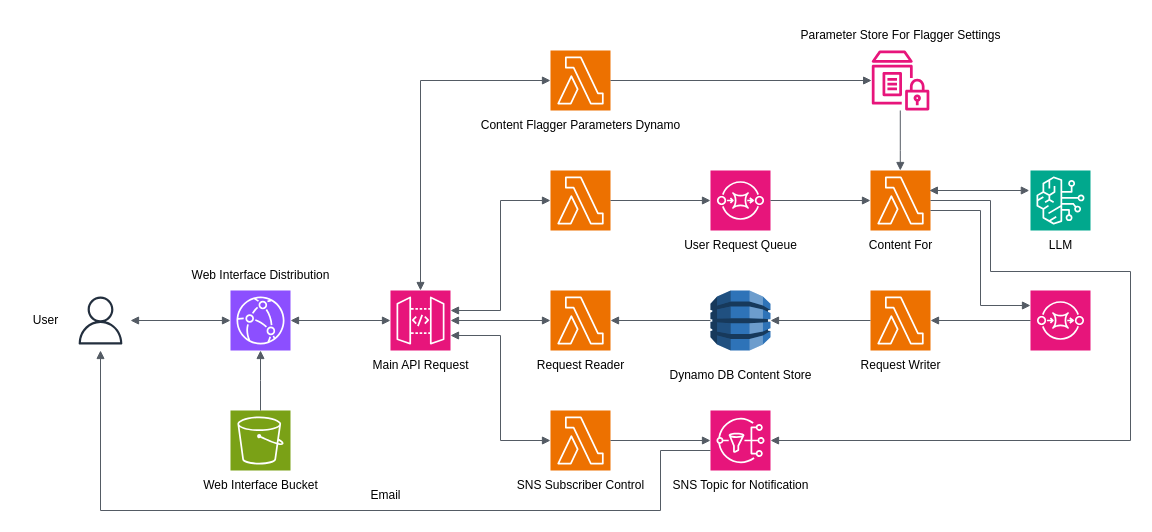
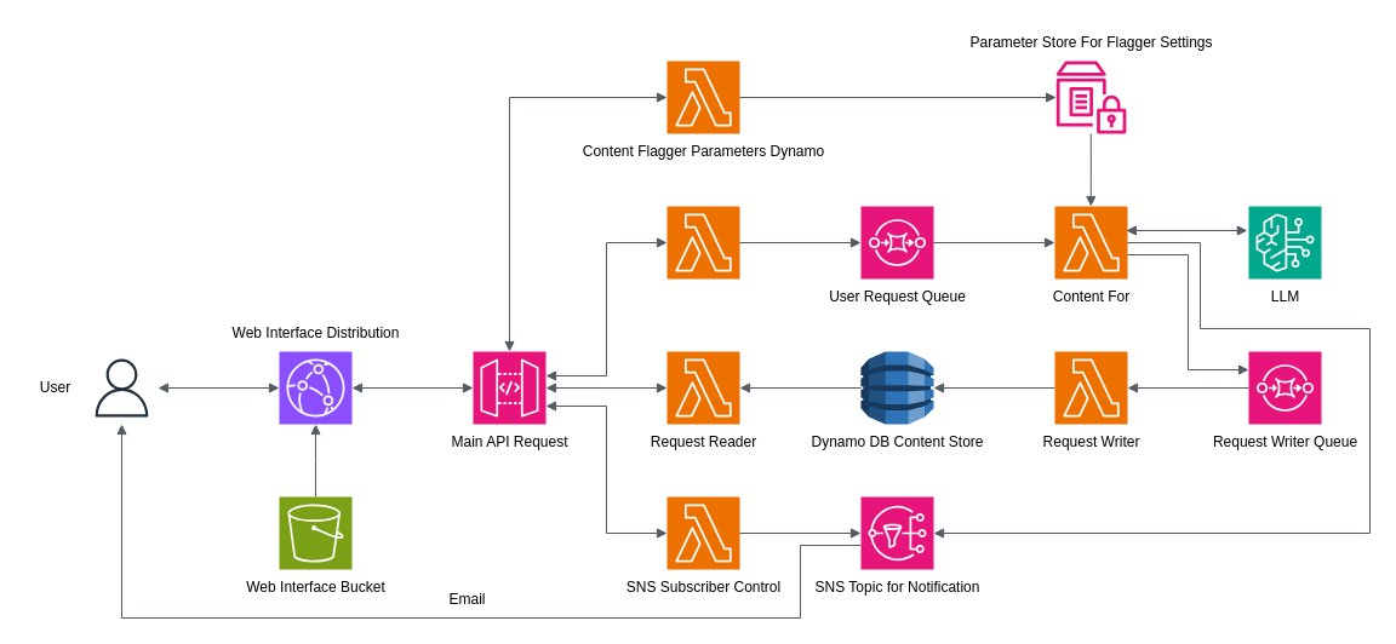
  <mxCell id="0" />
  <mxCell id="1" parent="0" />
  <mxCell id="2" value="" style="sketch=0;points=[[0,0,0],[0.25,0,0],[0.5,0,0],[0.75,0,0],[1,0,0],[0,1,0],[0.25,1,0],[0.5,1,0],[0.75,1,0],[1,1,0],[0,0.25,0],[0,0.5,0],[0,0.75,0],[1,0.25,0],[1,0.5,0],[1,0.75,0]];outlineConnect=0;fontColor=#232F3E;fillColor=#E7157B;strokeColor=#ffffff;dashed=0;verticalLabelPosition=bottom;verticalAlign=top;align=center;html=1;fontSize=12;fontStyle=0;aspect=fixed;shape=mxgraph.aws4.resourceIcon;resIcon=mxgraph.aws4.api_gateway;" vertex="1" parent="1"><mxGeometry x="390" y="290" width="60" height="60" as="geometry" /></mxCell>
  <mxCell id="3" value="" style="sketch=0;points=[[0,0,0],[0.25,0,0],[0.5,0,0],[0.75,0,0],[1,0,0],[0,1,0],[0.25,1,0],[0.5,1,0],[0.75,1,0],[1,1,0],[0,0.25,0],[0,0.5,0],[0,0.75,0],[1,0.25,0],[1,0.5,0],[1,0.75,0]];outlineConnect=0;fontColor=#232F3E;fillColor=#8C4FFF;strokeColor=#ffffff;dashed=0;verticalLabelPosition=bottom;verticalAlign=top;align=center;html=1;fontSize=12;fontStyle=0;aspect=fixed;shape=mxgraph.aws4.resourceIcon;resIcon=mxgraph.aws4.cloudfront;" vertex="1" parent="1"><mxGeometry x="230" y="290" width="60" height="60" as="geometry" /></mxCell>
  <mxCell id="4" value="" style="sketch=0;points=[[0,0,0],[0.25,0,0],[0.5,0,0],[0.75,0,0],[1,0,0],[0,1,0],[0.25,1,0],[0.5,1,0],[0.75,1,0],[1,1,0],[0,0.25,0],[0,0.5,0],[0,0.75,0],[1,0.25,0],[1,0.5,0],[1,0.75,0]];outlineConnect=0;fontColor=#232F3E;fillColor=#7AA116;strokeColor=#ffffff;dashed=0;verticalLabelPosition=bottom;verticalAlign=top;align=center;html=1;fontSize=12;fontStyle=0;aspect=fixed;shape=mxgraph.aws4.resourceIcon;resIcon=mxgraph.aws4.s3;" vertex="1" parent="1"><mxGeometry x="230" y="410" width="60" height="60" as="geometry" /></mxCell>
  <mxCell id="5" value="" style="edgeStyle=orthogonalEdgeStyle;html=1;endArrow=none;elbow=vertical;startArrow=block;startFill=1;strokeColor=#545B64;rounded=0;exitX=0.5;exitY=1;exitDx=0;exitDy=0;exitPerimeter=0;entryX=0.5;entryY=0;entryDx=0;entryDy=0;entryPerimeter=0;" edge="1" parent="1" source="3" target="4"><mxGeometry width="100" relative="1" as="geometry"><mxPoint x="370" y="300" as="sourcePoint" /><mxPoint x="170" y="430" as="targetPoint" /><Array as="points"><mxPoint x="260" y="380" /><mxPoint x="260" y="380" /></Array></mxGeometry></mxCell>
  <mxCell id="6" value="" style="edgeStyle=orthogonalEdgeStyle;html=1;endArrow=block;elbow=vertical;startArrow=block;startFill=1;endFill=1;strokeColor=#545B64;rounded=0;entryX=0;entryY=0.5;entryDx=0;entryDy=0;entryPerimeter=0;" edge="1" parent="1" source="3" target="2"><mxGeometry width="100" relative="1" as="geometry"><mxPoint x="370" y="300" as="sourcePoint" /><mxPoint x="470" y="300" as="targetPoint" /></mxGeometry></mxCell>
  <mxCell id="7" value="" style="sketch=0;outlineConnect=0;fontColor=#232F3E;gradientColor=none;strokeColor=#232F3E;fillColor=#ffffff;dashed=0;verticalLabelPosition=bottom;verticalAlign=top;align=center;html=1;fontSize=12;fontStyle=0;aspect=fixed;shape=mxgraph.aws4.resourceIcon;resIcon=mxgraph.aws4.user;" vertex="1" parent="1"><mxGeometry x="70" y="290" width="60" height="60" as="geometry" /></mxCell>
  <mxCell id="8" value="" style="edgeStyle=orthogonalEdgeStyle;html=1;endArrow=block;elbow=vertical;startArrow=block;startFill=1;endFill=1;strokeColor=#545B64;rounded=0;entryX=0;entryY=0.5;entryDx=0;entryDy=0;entryPerimeter=0;" edge="1" parent="1" source="7" target="3"><mxGeometry width="100" relative="1" as="geometry"><mxPoint x="180" y="320" as="sourcePoint" /><mxPoint x="230" y="350" as="targetPoint" /></mxGeometry></mxCell>
  <mxCell id="9" value="" style="sketch=0;points=[[0,0,0],[0.25,0,0],[0.5,0,0],[0.75,0,0],[1,0,0],[0,1,0],[0.25,1,0],[0.5,1,0],[0.75,1,0],[1,1,0],[0,0.25,0],[0,0.5,0],[0,0.75,0],[1,0.25,0],[1,0.5,0],[1,0.75,0]];outlineConnect=0;fontColor=#232F3E;fillColor=#ED7100;strokeColor=#ffffff;dashed=0;verticalLabelPosition=bottom;verticalAlign=top;align=center;html=1;fontSize=12;fontStyle=0;aspect=fixed;shape=mxgraph.aws4.resourceIcon;resIcon=mxgraph.aws4.lambda;" vertex="1" parent="1"><mxGeometry x="550" y="170" width="60" height="60" as="geometry" /></mxCell>
  <mxCell id="10" value="Main API Request" style="text;html=1;align=center;verticalAlign=middle;resizable=0;points=[];autosize=1;strokeColor=none;fillColor=none;" vertex="1" parent="1"><mxGeometry x="360" y="350" width="120" height="30" as="geometry" /></mxCell>
  <mxCell id="11" value="" style="edgeStyle=orthogonalEdgeStyle;html=1;endArrow=block;elbow=vertical;startArrow=block;startFill=1;endFill=1;strokeColor=#545B64;rounded=0;entryX=0;entryY=0.5;entryDx=0;entryDy=0;entryPerimeter=0;" edge="1" parent="1" source="2" target="9"><mxGeometry width="100" relative="1" as="geometry"><mxPoint x="390" y="360" as="sourcePoint" /><mxPoint x="490" y="360" as="targetPoint" /><Array as="points"><mxPoint x="500" y="310" /><mxPoint x="500" y="200" /></Array></mxGeometry></mxCell>
  <mxCell id="12" value="" style="sketch=0;points=[[0,0,0],[0.25,0,0],[0.5,0,0],[0.75,0,0],[1,0,0],[0,1,0],[0.25,1,0],[0.5,1,0],[0.75,1,0],[1,1,0],[0,0.25,0],[0,0.5,0],[0,0.75,0],[1,0.25,0],[1,0.5,0],[1,0.75,0]];outlineConnect=0;fontColor=#232F3E;fillColor=#E7157B;strokeColor=#ffffff;dashed=0;verticalLabelPosition=bottom;verticalAlign=top;align=center;html=1;fontSize=12;fontStyle=0;aspect=fixed;shape=mxgraph.aws4.resourceIcon;resIcon=mxgraph.aws4.sqs;" vertex="1" parent="1"><mxGeometry x="710" y="170" width="60" height="60" as="geometry" /></mxCell>
  <mxCell id="13" value="" style="edgeStyle=orthogonalEdgeStyle;html=1;endArrow=block;elbow=vertical;startArrow=none;endFill=1;strokeColor=#545B64;rounded=0;exitX=1;exitY=0.5;exitDx=0;exitDy=0;exitPerimeter=0;entryX=0;entryY=0.5;entryDx=0;entryDy=0;entryPerimeter=0;" edge="1" parent="1" source="9" target="12"><mxGeometry width="100" relative="1" as="geometry"><mxPoint x="550" y="290" as="sourcePoint" /><mxPoint x="650" y="290" as="targetPoint" /></mxGeometry></mxCell>
  <mxCell id="14" value="User Request Queue" style="text;html=1;align=center;verticalAlign=middle;resizable=0;points=[];autosize=1;strokeColor=none;fillColor=none;" vertex="1" parent="1"><mxGeometry x="670" y="230" width="140" height="30" as="geometry" /></mxCell>
  <mxCell id="15" value="" style="sketch=0;points=[[0,0,0],[0.25,0,0],[0.5,0,0],[0.75,0,0],[1,0,0],[0,1,0],[0.25,1,0],[0.5,1,0],[0.75,1,0],[1,1,0],[0,0.25,0],[0,0.5,0],[0,0.75,0],[1,0.25,0],[1,0.5,0],[1,0.75,0]];outlineConnect=0;fontColor=#232F3E;fillColor=#ED7100;strokeColor=#ffffff;dashed=0;verticalLabelPosition=bottom;verticalAlign=top;align=center;html=1;fontSize=12;fontStyle=0;aspect=fixed;shape=mxgraph.aws4.resourceIcon;resIcon=mxgraph.aws4.lambda;" vertex="1" parent="1"><mxGeometry x="870" y="170" width="60" height="60" as="geometry" /></mxCell>
  <mxCell id="16" value="" style="edgeStyle=orthogonalEdgeStyle;html=1;endArrow=block;elbow=vertical;startArrow=none;endFill=1;strokeColor=#545B64;rounded=0;exitX=1;exitY=0.5;exitDx=0;exitDy=0;exitPerimeter=0;entryX=0;entryY=0.5;entryDx=0;entryDy=0;entryPerimeter=0;" edge="1" parent="1" source="12" target="15"><mxGeometry width="100" relative="1" as="geometry"><mxPoint x="600" y="260" as="sourcePoint" /><mxPoint x="700" y="260" as="targetPoint" /></mxGeometry></mxCell>
  <mxCell id="17" value="Content For" style="text;html=1;align=center;verticalAlign=middle;resizable=0;points=[];autosize=1;strokeColor=none;fillColor=none;" vertex="1" parent="1"><mxGeometry x="845" y="230" width="110" height="30" as="geometry" /></mxCell>
  <mxCell id="18" value="" style="sketch=0;points=[[0,0,0],[0.25,0,0],[0.5,0,0],[0.75,0,0],[1,0,0],[0,1,0],[0.25,1,0],[0.5,1,0],[0.75,1,0],[1,1,0],[0,0.25,0],[0,0.5,0],[0,0.75,0],[1,0.25,0],[1,0.5,0],[1,0.75,0]];outlineConnect=0;fontColor=#232F3E;fillColor=#01A88D;strokeColor=#ffffff;dashed=0;verticalLabelPosition=bottom;verticalAlign=top;align=center;html=1;fontSize=12;fontStyle=0;aspect=fixed;shape=mxgraph.aws4.resourceIcon;resIcon=mxgraph.aws4.bedrock;" vertex="1" parent="1"><mxGeometry x="1030" y="170" width="60" height="60" as="geometry" /></mxCell>
  <mxCell id="19" value="" style="edgeStyle=orthogonalEdgeStyle;html=1;endArrow=block;elbow=vertical;startArrow=block;startFill=1;endFill=1;strokeColor=#545B64;rounded=0;exitX=1;exitY=0.5;exitDx=0;exitDy=0;exitPerimeter=0;entryX=0;entryY=0.5;entryDx=0;entryDy=0;entryPerimeter=0;" edge="1" parent="1"><mxGeometry width="100" relative="1" as="geometry"><mxPoint x="928.84" y="190" as="sourcePoint" /><mxPoint x="1028.84" y="190" as="targetPoint" /></mxGeometry></mxCell>
  <mxCell id="20" value="LLM" style="text;html=1;align=center;verticalAlign=middle;resizable=0;points=[];autosize=1;strokeColor=none;fillColor=none;" vertex="1" parent="1"><mxGeometry x="1035" y="230" width="50" height="30" as="geometry" /></mxCell>
  <mxCell id="21" value="" style="sketch=0;points=[[0,0,0],[0.25,0,0],[0.5,0,0],[0.75,0,0],[1,0,0],[0,1,0],[0.25,1,0],[0.5,1,0],[0.75,1,0],[1,1,0],[0,0.25,0],[0,0.5,0],[0,0.75,0],[1,0.25,0],[1,0.5,0],[1,0.75,0]];outlineConnect=0;fontColor=#232F3E;fillColor=#E7157B;strokeColor=#ffffff;dashed=0;verticalLabelPosition=bottom;verticalAlign=top;align=center;html=1;fontSize=12;fontStyle=0;aspect=fixed;shape=mxgraph.aws4.resourceIcon;resIcon=mxgraph.aws4.sqs;" vertex="1" parent="1"><mxGeometry x="1030" y="290" width="60" height="60" as="geometry" /></mxCell>
  <mxCell id="22" value="" style="sketch=0;outlineConnect=0;fontColor=#232F3E;gradientColor=none;fillColor=#E7157B;strokeColor=none;dashed=0;verticalLabelPosition=bottom;verticalAlign=top;align=center;html=1;fontSize=12;fontStyle=0;aspect=fixed;pointerEvents=1;shape=mxgraph.aws4.parameter_store;" vertex="1" parent="1"><mxGeometry x="871.15" y="50" width="57.69" height="60" as="geometry" /></mxCell>
  <mxCell id="23" value="Parameter Store For Flagger Settings" style="text;html=1;align=center;verticalAlign=middle;resizable=0;points=[];autosize=1;strokeColor=none;fillColor=none;" vertex="1" parent="1"><mxGeometry x="790" y="20" width="220" height="30" as="geometry" /></mxCell>
  <mxCell id="24" value="" style="sketch=0;points=[[0,0,0],[0.25,0,0],[0.5,0,0],[0.75,0,0],[1,0,0],[0,1,0],[0.25,1,0],[0.5,1,0],[0.75,1,0],[1,1,0],[0,0.25,0],[0,0.5,0],[0,0.75,0],[1,0.25,0],[1,0.5,0],[1,0.75,0]];outlineConnect=0;fontColor=#232F3E;fillColor=#ED7100;strokeColor=#ffffff;dashed=0;verticalLabelPosition=bottom;verticalAlign=top;align=center;html=1;fontSize=12;fontStyle=0;aspect=fixed;shape=mxgraph.aws4.resourceIcon;resIcon=mxgraph.aws4.lambda;" vertex="1" parent="1"><mxGeometry x="550" y="50" width="60" height="60" as="geometry" /></mxCell>
  <mxCell id="25" value="" style="edgeStyle=orthogonalEdgeStyle;html=1;endArrow=none;elbow=vertical;startArrow=block;startFill=1;strokeColor=#545B64;rounded=0;" edge="1" parent="1"><mxGeometry width="100" relative="1" as="geometry"><mxPoint x="899.79" y="170" as="sourcePoint" /><mxPoint x="899.79" y="109.986" as="targetPoint" /><Array as="points"><mxPoint x="899.79" y="150" /><mxPoint x="899.79" y="150" /></Array></mxGeometry></mxCell>
  <mxCell id="26" value="" style="edgeStyle=orthogonalEdgeStyle;html=1;endArrow=block;elbow=vertical;startArrow=none;endFill=1;strokeColor=#545B64;rounded=0;exitX=1;exitY=0.5;exitDx=0;exitDy=0;exitPerimeter=0;" edge="1" parent="1" source="24" target="22"><mxGeometry width="100" relative="1" as="geometry"><mxPoint x="720" y="120" as="sourcePoint" /><mxPoint x="820" y="120" as="targetPoint" /></mxGeometry></mxCell>
  <mxCell id="27" value="" style="edgeStyle=orthogonalEdgeStyle;html=1;endArrow=block;elbow=vertical;startArrow=block;startFill=1;endFill=1;strokeColor=#545B64;rounded=0;entryX=0;entryY=0.5;entryDx=0;entryDy=0;entryPerimeter=0;exitX=0.5;exitY=0;exitDx=0;exitDy=0;exitPerimeter=0;" edge="1" parent="1" source="2" target="24"><mxGeometry width="100" relative="1" as="geometry"><mxPoint x="410" y="100" as="sourcePoint" /><mxPoint x="510" y="100" as="targetPoint" /></mxGeometry></mxCell>
  <mxCell id="28" value="Content Flagger Parameters Dynamo" style="text;html=1;align=center;verticalAlign=middle;resizable=0;points=[];autosize=1;strokeColor=none;fillColor=none;" vertex="1" parent="1"><mxGeometry x="470" y="110" width="220" height="30" as="geometry" /></mxCell>
  <mxCell id="29" value="" style="sketch=0;points=[[0,0,0],[0.25,0,0],[0.5,0,0],[0.75,0,0],[1,0,0],[0,1,0],[0.25,1,0],[0.5,1,0],[0.75,1,0],[1,1,0],[0,0.25,0],[0,0.5,0],[0,0.75,0],[1,0.25,0],[1,0.5,0],[1,0.75,0]];outlineConnect=0;fontColor=#232F3E;fillColor=#ED7100;strokeColor=#ffffff;dashed=0;verticalLabelPosition=bottom;verticalAlign=top;align=center;html=1;fontSize=12;fontStyle=0;aspect=fixed;shape=mxgraph.aws4.resourceIcon;resIcon=mxgraph.aws4.lambda;" vertex="1" parent="1"><mxGeometry x="550" y="290" width="60" height="60" as="geometry" /></mxCell>
  <mxCell id="30" value="" style="edgeStyle=orthogonalEdgeStyle;html=1;endArrow=block;elbow=vertical;startArrow=block;startFill=1;endFill=1;strokeColor=#545B64;rounded=0;entryX=0;entryY=0.5;entryDx=0;entryDy=0;entryPerimeter=0;" edge="1" parent="1" source="2" target="29"><mxGeometry width="100" relative="1" as="geometry"><mxPoint x="620" y="230" as="sourcePoint" /><mxPoint x="720" y="230" as="targetPoint" /></mxGeometry></mxCell>
  <mxCell id="31" value="Request Reader" style="text;html=1;align=center;verticalAlign=middle;resizable=0;points=[];autosize=1;strokeColor=none;fillColor=none;" vertex="1" parent="1"><mxGeometry x="525" y="350" width="110" height="30" as="geometry" /></mxCell>
  <mxCell id="32" value="" style="outlineConnect=0;dashed=0;verticalLabelPosition=bottom;verticalAlign=top;align=center;html=1;shape=mxgraph.aws3.dynamo_db;fillColor=#2E73B8;gradientColor=none;" vertex="1" parent="1"><mxGeometry x="710" y="290" width="60" height="60" as="geometry" /></mxCell>
- <mxCell id="33" value="Dynamo DB Content Store" style="text;html=1;align=center;verticalAlign=middle;resizable=0;points=[];autosize=1;strokeColor=none;fillColor=none;" vertex="1" parent="1"><mxGeometry x="655" y="360" width="170" height="30" as="geometry" /></mxCell>
+ <mxCell id="33" value="Dynamo DB Content Store" style="text;html=1;align=center;verticalAlign=middle;resizable=0;points=[];autosize=1;strokeColor=none;fillColor=none;" vertex="1" parent="1"><mxGeometry x="655" y="350" width="170" height="30" as="geometry" /></mxCell>
  <mxCell id="34" value="" style="sketch=0;points=[[0,0,0],[0.25,0,0],[0.5,0,0],[0.75,0,0],[1,0,0],[0,1,0],[0.25,1,0],[0.5,1,0],[0.75,1,0],[1,1,0],[0,0.25,0],[0,0.5,0],[0,0.75,0],[1,0.25,0],[1,0.5,0],[1,0.75,0]];outlineConnect=0;fontColor=#232F3E;fillColor=#ED7100;strokeColor=#ffffff;dashed=0;verticalLabelPosition=bottom;verticalAlign=top;align=center;html=1;fontSize=12;fontStyle=0;aspect=fixed;shape=mxgraph.aws4.resourceIcon;resIcon=mxgraph.aws4.lambda;" vertex="1" parent="1"><mxGeometry x="870" y="290" width="60" height="60" as="geometry" /></mxCell>
  <mxCell id="35" value="Request Writer" style="text;html=1;align=center;verticalAlign=middle;resizable=0;points=[];autosize=1;strokeColor=none;fillColor=none;" vertex="1" parent="1"><mxGeometry x="850" y="350" width="100" height="30" as="geometry" /></mxCell>
  <mxCell id="36" value="" style="edgeStyle=orthogonalEdgeStyle;html=1;endArrow=none;elbow=vertical;startArrow=block;startFill=1;strokeColor=#545B64;rounded=0;entryX=0;entryY=0.5;entryDx=0;entryDy=0;entryPerimeter=0;exitX=1;exitY=0.5;exitDx=0;exitDy=0;exitPerimeter=0;" edge="1" parent="1" source="34" target="21"><mxGeometry width="100" relative="1" as="geometry"><mxPoint x="1000" y="430" as="sourcePoint" /><mxPoint x="720" y="320" as="targetPoint" /></mxGeometry></mxCell>
  <mxCell id="37" value="" style="edgeStyle=orthogonalEdgeStyle;html=1;endArrow=none;elbow=vertical;startArrow=block;startFill=1;strokeColor=#545B64;rounded=0;entryX=0;entryY=0.5;entryDx=0;entryDy=0;entryPerimeter=0;exitX=1;exitY=0.5;exitDx=0;exitDy=0;exitPerimeter=0;" edge="1" parent="1" source="32" target="34"><mxGeometry width="100" relative="1" as="geometry"><mxPoint x="760" y="440" as="sourcePoint" /><mxPoint x="980" y="440" as="targetPoint" /></mxGeometry></mxCell>
  <mxCell id="38" value="" style="edgeStyle=orthogonalEdgeStyle;html=1;endArrow=none;elbow=vertical;startArrow=block;startFill=1;strokeColor=#545B64;rounded=0;exitX=1;exitY=0.5;exitDx=0;exitDy=0;exitPerimeter=0;entryX=0;entryY=0.5;entryDx=0;entryDy=0;entryPerimeter=0;" edge="1" parent="1" source="29" target="32"><mxGeometry width="100" relative="1" as="geometry"><mxPoint x="620" y="320" as="sourcePoint" /><mxPoint x="680" y="310" as="targetPoint" /></mxGeometry></mxCell>
+ <mxCell id="39" value="Request Writer&amp;nbsp;&lt;span style=&quot;background-color: initial;&quot;&gt;Queue&lt;/span&gt;" style="text;html=1;align=center;verticalAlign=middle;resizable=0;points=[];autosize=1;strokeColor=none;fillColor=none;" vertex="1" parent="1"><mxGeometry x="990" y="350" width="140" height="30" as="geometry" /></mxCell>
  <mxCell id="40" value="" style="sketch=0;points=[[0,0,0],[0.25,0,0],[0.5,0,0],[0.75,0,0],[1,0,0],[0,1,0],[0.25,1,0],[0.5,1,0],[0.75,1,0],[1,1,0],[0,0.25,0],[0,0.5,0],[0,0.75,0],[1,0.25,0],[1,0.5,0],[1,0.75,0]];outlineConnect=0;fontColor=#232F3E;fillColor=#E7157B;strokeColor=#ffffff;dashed=0;verticalLabelPosition=bottom;verticalAlign=top;align=center;html=1;fontSize=12;fontStyle=0;aspect=fixed;shape=mxgraph.aws4.resourceIcon;resIcon=mxgraph.aws4.sns;" vertex="1" parent="1"><mxGeometry x="710" y="410" width="60" height="60" as="geometry" /></mxCell>
  <mxCell id="41" value="SNS Topic for Notification" style="text;html=1;align=center;verticalAlign=middle;resizable=0;points=[];autosize=1;strokeColor=none;fillColor=none;" vertex="1" parent="1"><mxGeometry x="660" y="470" width="160" height="30" as="geometry" /></mxCell>
  <mxCell id="42" value="" style="sketch=0;points=[[0,0,0],[0.25,0,0],[0.5,0,0],[0.75,0,0],[1,0,0],[0,1,0],[0.25,1,0],[0.5,1,0],[0.75,1,0],[1,1,0],[0,0.25,0],[0,0.5,0],[0,0.75,0],[1,0.25,0],[1,0.5,0],[1,0.75,0]];outlineConnect=0;fontColor=#232F3E;fillColor=#ED7100;strokeColor=#ffffff;dashed=0;verticalLabelPosition=bottom;verticalAlign=top;align=center;html=1;fontSize=12;fontStyle=0;aspect=fixed;shape=mxgraph.aws4.resourceIcon;resIcon=mxgraph.aws4.lambda;" vertex="1" parent="1"><mxGeometry x="550" y="410" width="60" height="60" as="geometry" /></mxCell>
  <mxCell id="43" value="SNS Subscriber Control" style="text;html=1;align=center;verticalAlign=middle;resizable=0;points=[];autosize=1;strokeColor=none;fillColor=none;" vertex="1" parent="1"><mxGeometry x="505" y="470" width="150" height="30" as="geometry" /></mxCell>
  <mxCell id="44" value="" style="edgeStyle=orthogonalEdgeStyle;html=1;endArrow=block;elbow=vertical;startArrow=block;startFill=1;endFill=1;strokeColor=#545B64;rounded=0;entryX=0;entryY=0.5;entryDx=0;entryDy=0;entryPerimeter=0;exitX=1;exitY=0.75;exitDx=0;exitDy=0;exitPerimeter=0;" edge="1" parent="1" source="2" target="42"><mxGeometry width="100" relative="1" as="geometry"><mxPoint x="400" y="439.75" as="sourcePoint" /><mxPoint x="500" y="439.75" as="targetPoint" /></mxGeometry></mxCell>
  <mxCell id="45" value="" style="edgeStyle=orthogonalEdgeStyle;html=1;endArrow=none;elbow=vertical;startArrow=block;startFill=1;strokeColor=#545B64;rounded=0;" edge="1" parent="1" source="40" target="15"><mxGeometry width="100" relative="1" as="geometry"><mxPoint x="1140" y="440" as="sourcePoint" /><mxPoint x="950" y="300" as="targetPoint" /><Array as="points"><mxPoint x="1130" y="440" /><mxPoint x="1130" y="271" /><mxPoint x="990" y="271" /><mxPoint x="990" y="200" /></Array></mxGeometry></mxCell>
  <mxCell id="46" value="" style="edgeStyle=orthogonalEdgeStyle;html=1;endArrow=none;elbow=vertical;startArrow=block;startFill=1;strokeColor=#545B64;rounded=0;exitX=0;exitY=0.25;exitDx=0;exitDy=0;exitPerimeter=0;" edge="1" parent="1" source="21" target="15"><mxGeometry width="100" relative="1" as="geometry"><mxPoint x="850" y="300" as="sourcePoint" /><mxPoint x="950" y="300" as="targetPoint" /><Array as="points"><mxPoint x="980" y="305" /><mxPoint x="980" y="210" /></Array></mxGeometry></mxCell>
  <mxCell id="47" value="" style="edgeStyle=orthogonalEdgeStyle;html=1;endArrow=none;elbow=vertical;startArrow=block;startFill=1;strokeColor=#545B64;rounded=0;" edge="1" parent="1" source="7" target="40"><mxGeometry width="100" relative="1" as="geometry"><mxPoint x="600" y="550" as="sourcePoint" /><mxPoint x="790" y="340" as="targetPoint" /><Array as="points"><mxPoint x="100" y="510" /><mxPoint x="660" y="510" /><mxPoint x="660" y="450" /></Array></mxGeometry></mxCell>
  <mxCell id="48" value="" style="edgeStyle=orthogonalEdgeStyle;html=1;endArrow=none;elbow=vertical;startArrow=block;startFill=1;strokeColor=#545B64;rounded=0;entryX=1;entryY=0.5;entryDx=0;entryDy=0;entryPerimeter=0;exitX=0;exitY=0.5;exitDx=0;exitDy=0;exitPerimeter=0;" edge="1" parent="1" source="40" target="42"><mxGeometry width="100" relative="1" as="geometry"><mxPoint x="390" y="340" as="sourcePoint" /><mxPoint x="490" y="340" as="targetPoint" /></mxGeometry></mxCell>
  <mxCell id="49" value="Web Interface Distribution" style="text;html=1;align=center;verticalAlign=middle;resizable=0;points=[];autosize=1;strokeColor=none;fillColor=none;" vertex="1" parent="1"><mxGeometry x="180" y="260" width="160" height="30" as="geometry" /></mxCell>
  <mxCell id="50" value="Web Interface Bucket" style="text;html=1;align=center;verticalAlign=middle;resizable=0;points=[];autosize=1;strokeColor=none;fillColor=none;" vertex="1" parent="1"><mxGeometry x="190" y="470" width="140" height="30" as="geometry" /></mxCell>
  <mxCell id="51" value="Email" style="text;html=1;align=center;verticalAlign=middle;resizable=0;points=[];autosize=1;strokeColor=none;fillColor=none;" vertex="1" parent="1"><mxGeometry x="360" y="480" width="50" height="30" as="geometry" /></mxCell>
  <mxCell id="52" value="User" style="text;html=1;align=center;verticalAlign=middle;resizable=0;points=[];autosize=1;strokeColor=none;fillColor=none;" vertex="1" parent="1"><mxGeometry x="20" y="305" width="50" height="30" as="geometry" /></mxCell>
